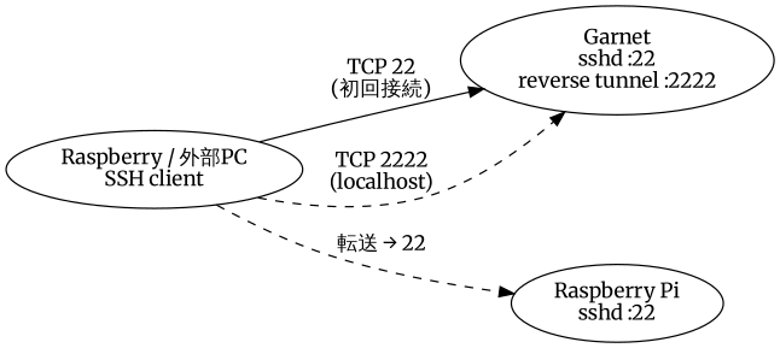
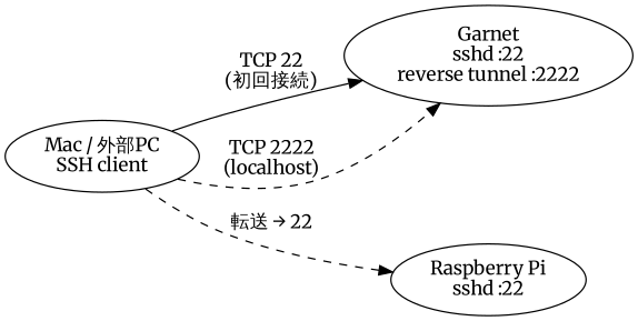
  digraph {
    fontname=Merriweather
    nodesep=1.0
    rankdir=LR
    node [fontname=Merriweather]
    edge [fontname=Merriweather style=dashed]
-   n1 [label="Raspberry / 外部PC\nSSH client"]
+   n1 [label="Mac / 外部PC\nSSH client"]
    n2 [label="Garnet\nsshd :22\nreverse tunnel :2222"]
    n3 [label="Raspberry Pi\nsshd :22"]
    n1 -> n2 [label="TCP 22\n(初回接続)" style=""]
    n1 -> n2 [label="TCP 2222\n(localhost)"]
    n1 -> n3 [label="転送 → 22"]
  }
